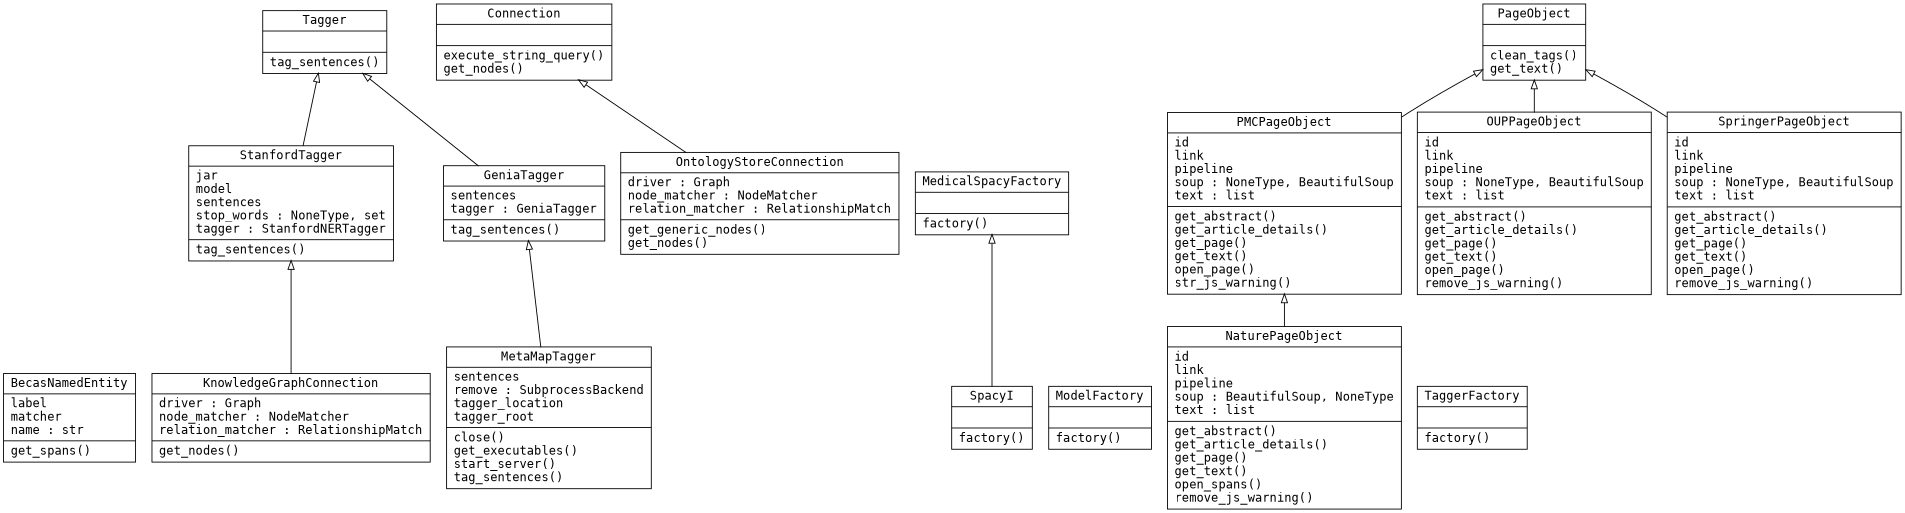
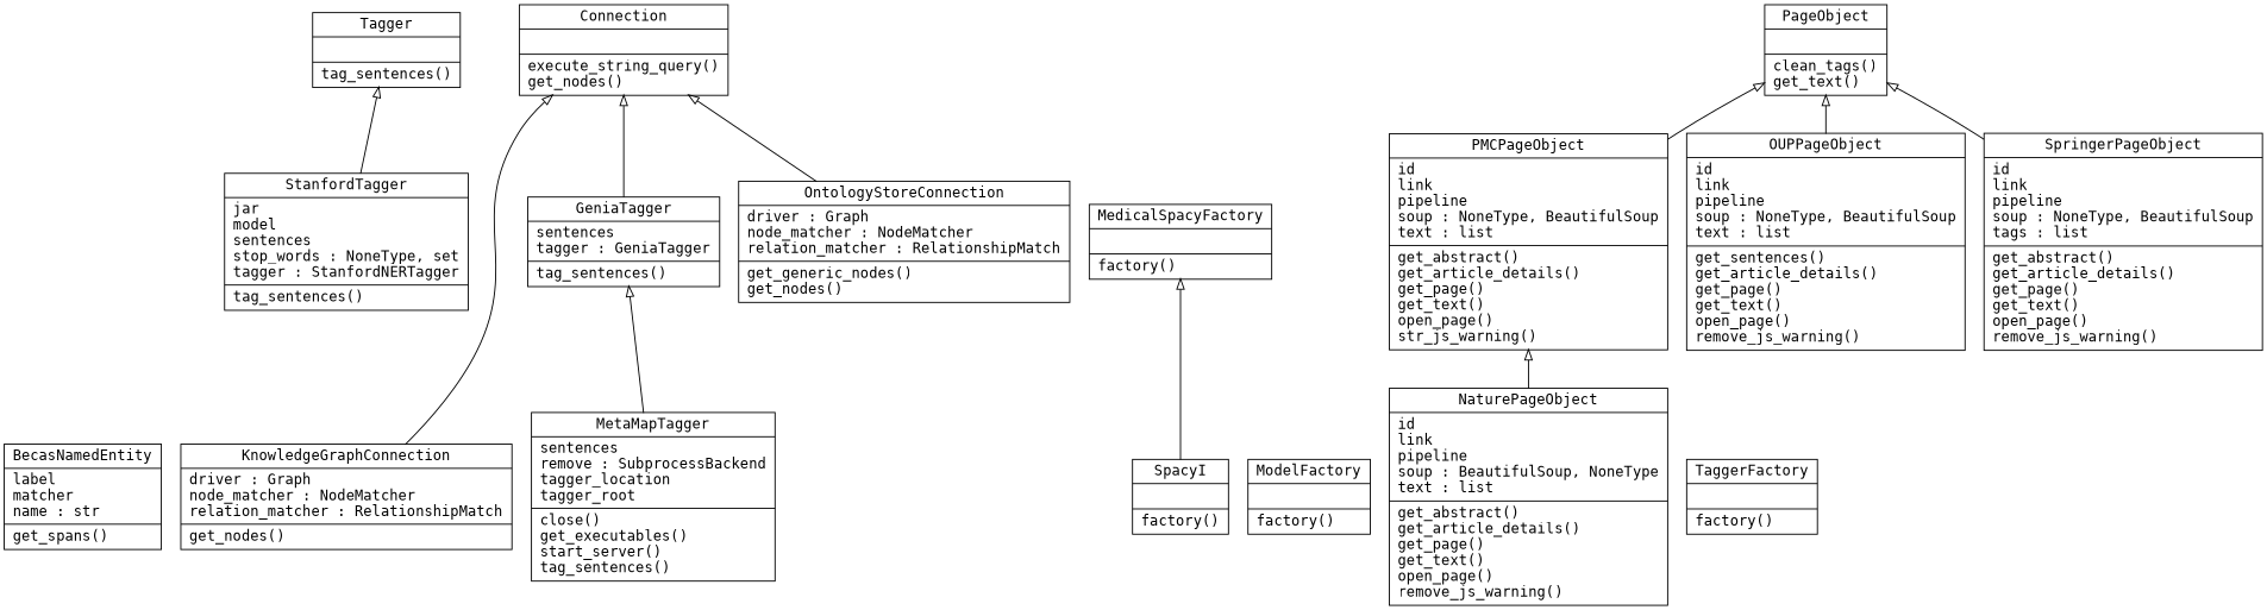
  digraph {
    fontname="DejaVu Sans Mono"
    rankdir=BT
    node [fontname="DejaVu Sans Mono" shape=record]
    edge [arrowhead=empty arrowtail=none fontname="DejaVu Sans Mono"]
    n1 [label="{BecasNamedEntity|label\lmatcher\lname : str\l|get_spans()\l}"]
    n2 [label="{Tagger|\l|tag_sentences()\l}"]
    n3 [label="{Connection|\l|execute_string_query()\lget_nodes()\l}"]
    n4 [label="{GeniaTagger|sentences\ltagger : GeniaTagger\l|tag_sentences()\l}"]
    n5 [label="{KnowledgeGraphConnection|driver : Graph\lnode_matcher : NodeMatcher\lrelation_matcher : RelationshipMatch\l|get_nodes()\l}"]
    n6 [label="{MedicalSpacyFactory|\l|factory()\l}"]
    n7 [label="{SpacyI|\l|factory()\l}"]
    n8 [label="{MetaMapTagger|sentences\lremove : SubprocessBackend\ltagger_location\ltagger_root\l|close()\lget_executables()\lstart_server()\ltag_sentences()\l}"]
    n9 [label="{ModelFactory|\l|factory()\l}"]
-   n10 [label="{NaturePageObject|id\llink\lpipeline\lsoup : BeautifulSoup, NoneType\ltext : list\l|get_abstract()\lget_article_details()\lget_page()\lget_text()\lopen_spans()\lremove_js_warning()\l}"]
+   n10 [label="{NaturePageObject|id\llink\lpipeline\lsoup : BeautifulSoup, NoneType\ltext : list\l|get_abstract()\lget_article_details()\lget_page()\lget_text()\lopen_page()\lremove_js_warning()\l}"]
    n11 [label="{PMCPageObject|id\llink\lpipeline\lsoup : NoneType, BeautifulSoup\ltext : list\l|get_abstract()\lget_article_details()\lget_page()\lget_text()\lopen_page()\lstr_js_warning()\l}"]
    n12 [label="{PageObject|\l|clean_tags()\lget_text()\l}"]
-   n13 [label="{OUPPageObject|id\llink\lpipeline\lsoup : NoneType, BeautifulSoup\ltext : list\l|get_abstract()\lget_article_details()\lget_page()\lget_text()\lopen_page()\lremove_js_warning()\l}"]
+   n13 [label="{OUPPageObject|id\llink\lpipeline\lsoup : NoneType, BeautifulSoup\ltext : list\l|get_sentences()\lget_article_details()\lget_page()\lget_text()\lopen_page()\lremove_js_warning()\l}"]
    n14 [label="{OntologyStoreConnection|driver : Graph\lnode_matcher : NodeMatcher\lrelation_matcher : RelationshipMatch\l|get_generic_nodes()\lget_nodes()\l}"]
-   n15 [label="{SpringerPageObject|id\llink\lpipeline\lsoup : NoneType, BeautifulSoup\ltext : list\l|get_abstract()\lget_article_details()\lget_page()\lget_text()\lopen_page()\lremove_js_warning()\l}"]
+   n15 [label="{SpringerPageObject|id\llink\lpipeline\lsoup : NoneType, BeautifulSoup\ltags : list\l|get_abstract()\lget_article_details()\lget_page()\lget_text()\lopen_page()\lremove_js_warning()\l}"]
    n16 [label="{StanfordTagger|jar\lmodel\lsentences\lstop_words : NoneType, set\ltagger : StanfordNERTagger\l|tag_sentences()\l}"]
    n17 [label="{TaggerFactory|\l|factory()\l}"]
-   n4 -> n2
-   n5 -> n16
+   n4 -> n3
+   n5 -> n3
    n7 -> n6
    n8 -> n4
    n10 -> n11
    n11 -> n12
    n13 -> n12
    n14 -> n3
    n15 -> n12
    n16 -> n2
  }
